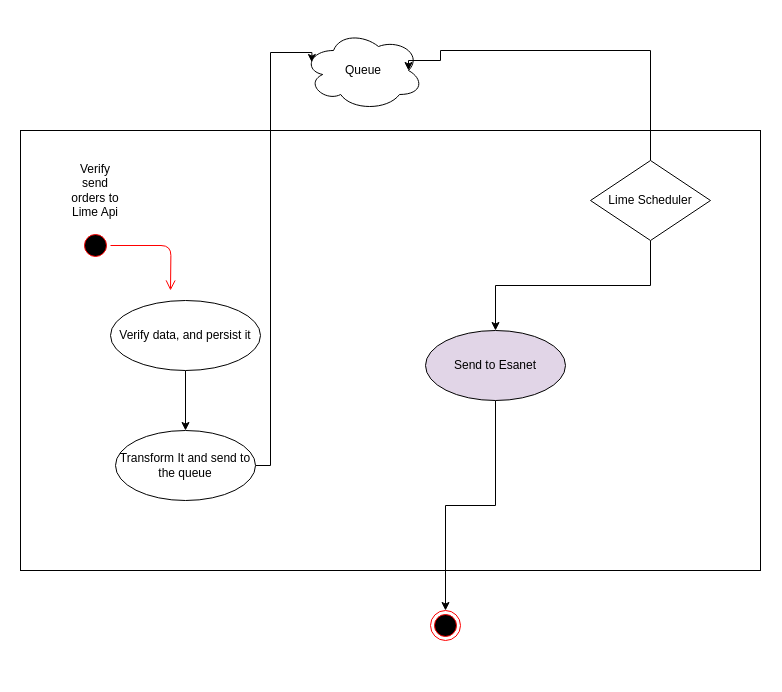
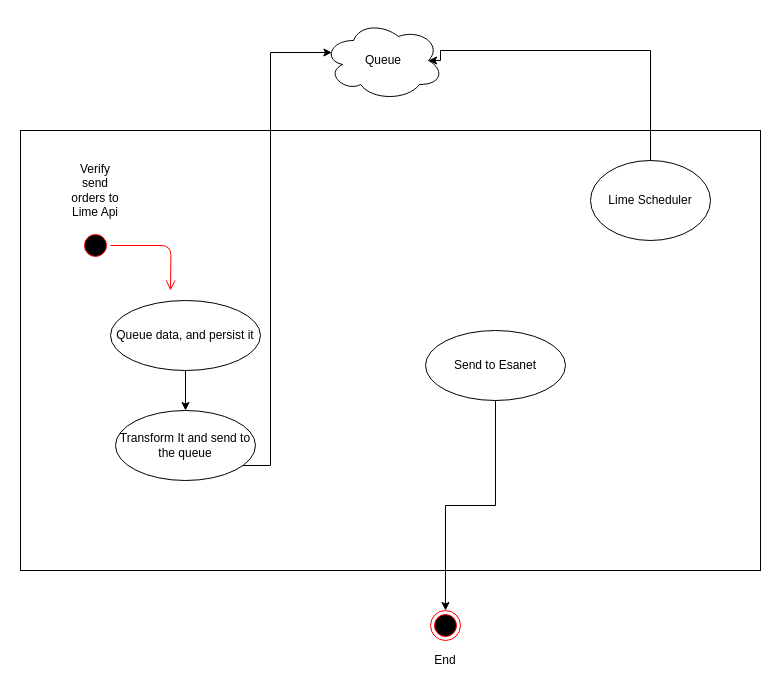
  <mxCell id="0" />
  <mxCell id="1" parent="0" />
  <mxCell id="2" value="" style="rounded=0;whiteSpace=wrap;html=1;" vertex="1" parent="1"><mxGeometry x="20" y="130" width="740" height="440" as="geometry" /></mxCell>
  <mxCell id="3" value="" style="ellipse;html=1;shape=endState;fillColor=#000000;strokeColor=#ff0000;" vertex="1" parent="1"><mxGeometry x="430" y="610" width="30" height="30" as="geometry" /></mxCell>
  <mxCell id="4" value="" style="ellipse;html=1;shape=startState;fillColor=#000000;strokeColor=#ff0000;" vertex="1" parent="1"><mxGeometry x="80" y="230" width="30" height="30" as="geometry" /></mxCell>
  <mxCell id="5" value="" style="edgeStyle=orthogonalEdgeStyle;html=1;verticalAlign=bottom;endArrow=open;endSize=8;strokeColor=#ff0000;" edge="1" source="4" parent="1"><mxGeometry relative="1" as="geometry"><mxPoint x="170" y="290" as="targetPoint" /></mxGeometry></mxCell>
  <mxCell id="6" value="Verify send orders to Lime Api" style="text;html=1;strokeColor=none;fillColor=none;align=center;verticalAlign=middle;whiteSpace=wrap;rounded=0;" vertex="1" parent="1"><mxGeometry x="70" y="180" width="50" height="20" as="geometry" /></mxCell>
  <mxCell id="7" style="edgeStyle=orthogonalEdgeStyle;rounded=0;orthogonalLoop=1;jettySize=auto;html=1;entryX=0.5;entryY=0;entryDx=0;entryDy=0;" edge="1" parent="1" source="8" target="10"><mxGeometry relative="1" as="geometry" /></mxCell>
- <mxCell id="8" value="Verify data, and persist it" style="ellipse;whiteSpace=wrap;html=1;" vertex="1" parent="1"><mxGeometry x="110" y="300" width="150" height="70" as="geometry" /></mxCell>
+ <mxCell id="8" value="Queue data, and persist it" style="ellipse;whiteSpace=wrap;html=1;" vertex="1" parent="1"><mxGeometry x="110" y="300" width="150" height="70" as="geometry" /></mxCell>
  <mxCell id="9" style="edgeStyle=orthogonalEdgeStyle;rounded=0;orthogonalLoop=1;jettySize=auto;html=1;entryX=0.07;entryY=0.4;entryDx=0;entryDy=0;entryPerimeter=0;" edge="1" parent="1" source="10" target="11"><mxGeometry relative="1" as="geometry"><mxPoint x="380" y="210" as="targetPoint" /><Array as="points"><mxPoint x="270" y="465" /><mxPoint x="270" y="52" /></Array></mxGeometry></mxCell>
- <mxCell id="10" value="Transform It and send to the queue" style="ellipse;whiteSpace=wrap;html=1;" vertex="1" parent="1"><mxGeometry x="115" y="430" width="140" height="70" as="geometry" /></mxCell>
- <mxCell id="11" value="Queue" style="ellipse;shape=cloud;whiteSpace=wrap;html=1;" vertex="1" parent="1"><mxGeometry x="303" y="30" width="120" height="80" as="geometry" /></mxCell>
+ <mxCell id="10" value="Transform It and send to the queue" style="ellipse;whiteSpace=wrap;html=1;" vertex="1" parent="1"><mxGeometry x="115" y="410" width="140" height="70" as="geometry" /></mxCell>
+ <mxCell id="11" value="Queue" style="ellipse;shape=cloud;whiteSpace=wrap;html=1;" vertex="1" parent="1"><mxGeometry x="323" y="20" width="120" height="80" as="geometry" /></mxCell>
+ <mxCell id="12" value="End" style="text;html=1;strokeColor=none;fillColor=none;align=center;verticalAlign=middle;whiteSpace=wrap;rounded=0;" vertex="1" parent="1"><mxGeometry x="425" y="650" width="40" height="20" as="geometry" /></mxCell>
  <mxCell id="13" style="edgeStyle=orthogonalEdgeStyle;rounded=0;orthogonalLoop=1;jettySize=auto;html=1;entryX=0.875;entryY=0.5;entryDx=0;entryDy=0;entryPerimeter=0;" edge="1" parent="1" source="15" target="11"><mxGeometry relative="1" as="geometry"><mxPoint x="650" y="50" as="targetPoint" /><Array as="points"><mxPoint x="650" y="50" /><mxPoint x="440" y="50" /><mxPoint x="440" y="60" /></Array></mxGeometry></mxCell>
- <mxCell id="14" style="edgeStyle=orthogonalEdgeStyle;rounded=0;orthogonalLoop=1;jettySize=auto;html=1;exitX=0.5;exitY=1;exitDx=0;exitDy=0;entryX=0.5;entryY=0;entryDx=0;entryDy=0;" edge="1" parent="1" source="15" target="17"><mxGeometry relative="1" as="geometry" /></mxCell>
- <mxCell id="15" value="Lime Scheduler" style="rhombus;whiteSpace=wrap;html=1;" vertex="1" parent="1"><mxGeometry x="590" y="160" width="120" height="80" as="geometry" /></mxCell>
+ <mxCell id="15" value="Lime Scheduler" style="ellipse;whiteSpace=wrap;html=1;" vertex="1" parent="1"><mxGeometry x="590" y="160" width="120" height="80" as="geometry" /></mxCell>
  <mxCell id="16" style="edgeStyle=orthogonalEdgeStyle;rounded=0;orthogonalLoop=1;jettySize=auto;html=1;entryX=0.5;entryY=0;entryDx=0;entryDy=0;" edge="1" parent="1" source="17" target="3"><mxGeometry relative="1" as="geometry" /></mxCell>
- <mxCell id="17" value="Send to Esanet" style="ellipse;whiteSpace=wrap;html=1;fillColor=#e1d5e7;" vertex="1" parent="1"><mxGeometry x="425" y="330" width="140" height="70" as="geometry" /></mxCell>
+ <mxCell id="17" value="Send to Esanet" style="ellipse;whiteSpace=wrap;html=1;" vertex="1" parent="1"><mxGeometry x="425" y="330" width="140" height="70" as="geometry" /></mxCell>
